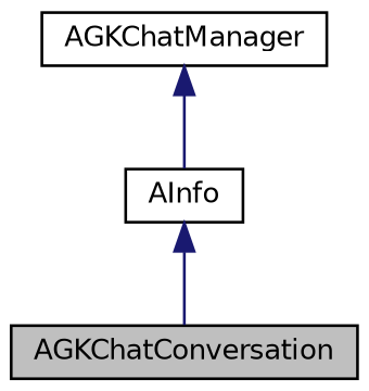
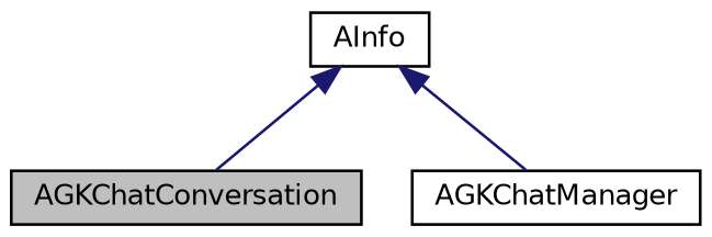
  digraph {
    node [color=black fillcolor=white fontname=Helvetica fontsize=10 shape=record style=filled]
    edge [color=midnightblue dir=back fontname=Helvetica fontsize=10 labelfontname=Helvetica labelfontsize=10 style=solid]
    n1 [fillcolor=grey75 fontcolor=black height=0.2 label=AGKChatConversation width=0.4]
    n2 [height=0.2 label=AInfo width=0.4]
    n3 [height=0.2 label=AGKChatManager width=0.4]
    n2 -> n1
-   n3 -> n2
+   n2 -> n3
  }
